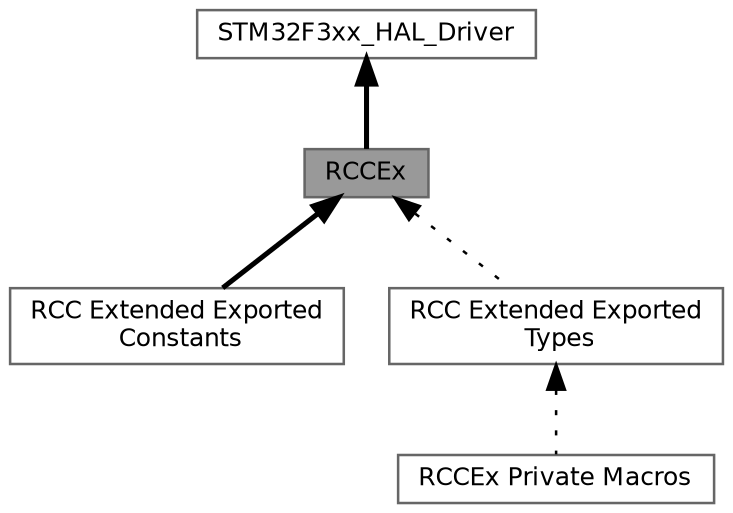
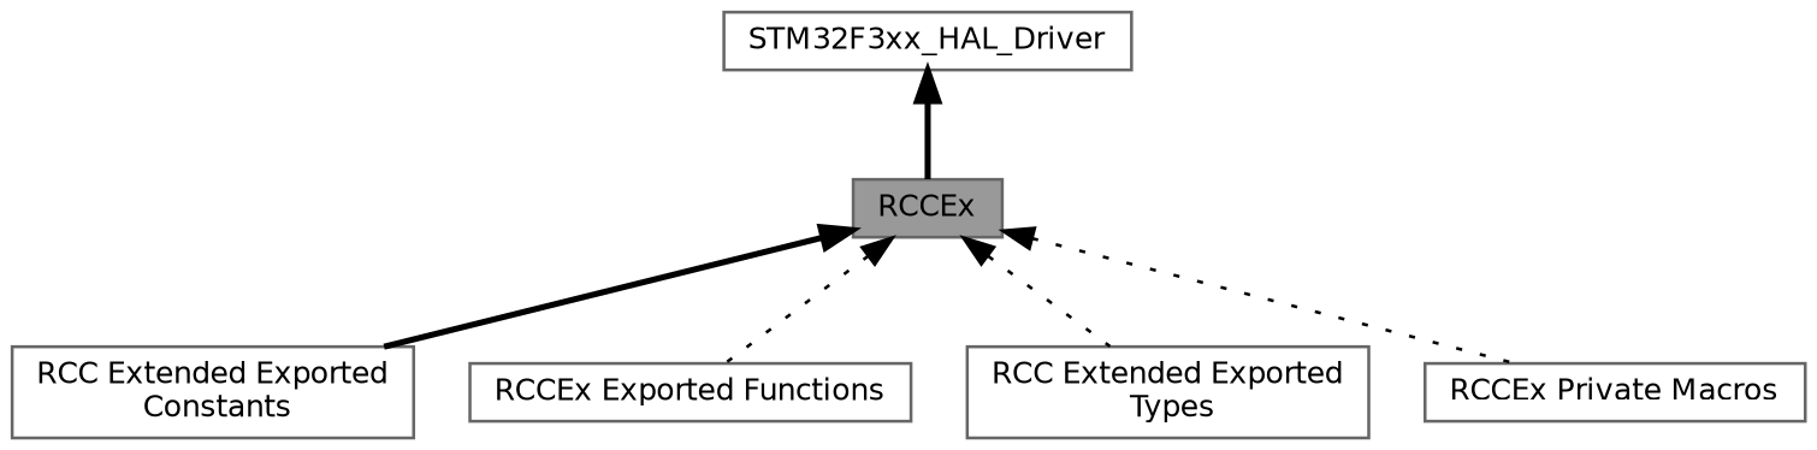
  digraph {
    rankdir=TB
    node [color=grey40 fillcolor=white fontname=Helvetica fontsize=10 shape=box style=filled]
    edge [dir=back fontname=Helvetica fontsize=10 labelfontname=Helvetica labelfontsize=10 shape=plaintext style=dotted]
    n1 [color=gray40 fillcolor=grey60 fontcolor=black height=0.2 label=RCCEx width=0.4]
    n2 [height=0.2 label="RCC Extended Exported\l Constants" width=0.4]
+   n3 [height=0.2 label="RCCEx Exported Functions" width=0.4]
    n4 [height=0.2 label="RCC Extended Exported\l Types" width=0.4]
    n5 [height=0.2 label="RCCEx Private Macros" width=0.4]
    n6 [height=0.2 label=STM32F3xx_HAL_Driver width=0.4]
    n1 -> n2 [style=bold]
+   n1 -> n3
    n1 -> n4
-   n4 -> n5
+   n1 -> n5
    n6 -> n1 [style=bold]
  }
